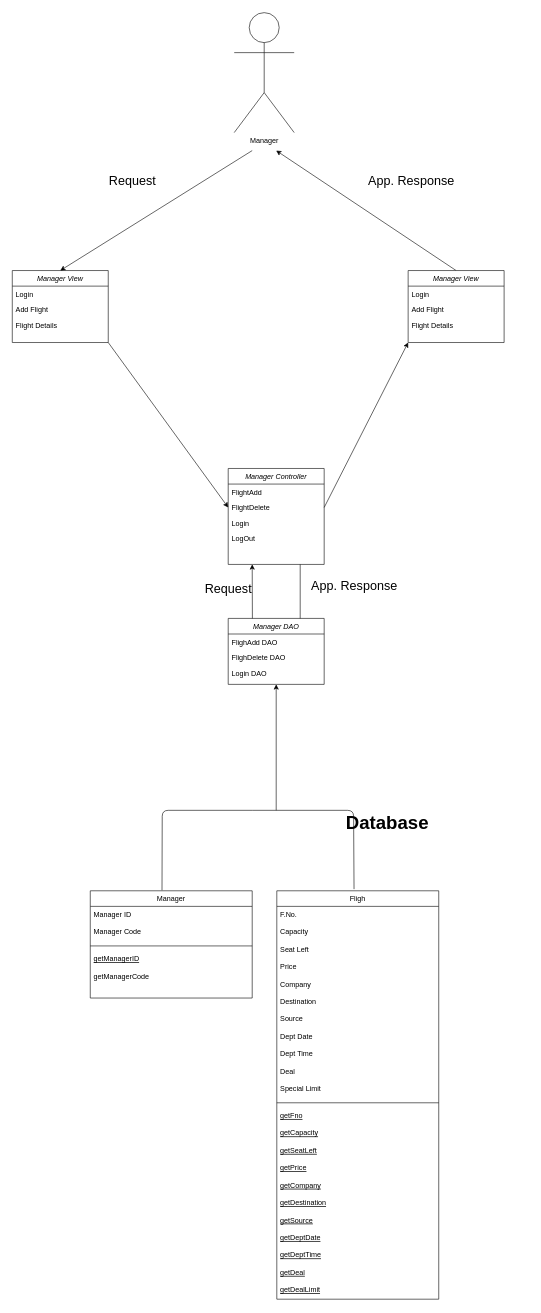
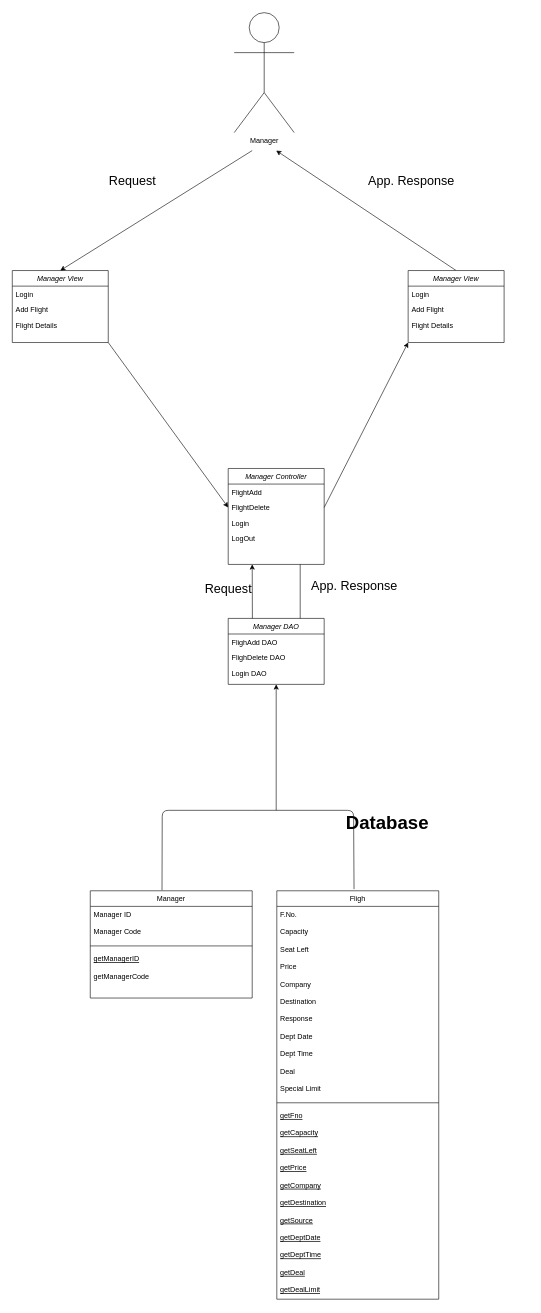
  <mxCell id="0" />
  <mxCell id="1" parent="0" />
  <mxCell id="2" value="Manager DAO" style="swimlane;fontStyle=2;align=center;verticalAlign=top;childLayout=stackLayout;horizontal=1;startSize=26;horizontalStack=0;resizeParent=1;resizeLast=0;collapsible=1;marginBottom=0;rounded=0;shadow=0;strokeWidth=1;" parent="1" vertex="1"><mxGeometry x="380" y="1030" width="160" height="110" as="geometry"><mxRectangle x="230" y="140" width="160" height="26" as="alternateBounds" /></mxGeometry></mxCell>
  <mxCell id="3" value="FlighAdd DAO" style="text;align=left;verticalAlign=top;spacingLeft=4;spacingRight=4;overflow=hidden;rotatable=0;points=[[0,0.5],[1,0.5]];portConstraint=eastwest;" parent="2" vertex="1"><mxGeometry y="26" width="160" height="26" as="geometry" /></mxCell>
  <mxCell id="4" value="FlighDelete DAO" style="text;align=left;verticalAlign=top;spacingLeft=4;spacingRight=4;overflow=hidden;rotatable=0;points=[[0,0.5],[1,0.5]];portConstraint=eastwest;rounded=0;shadow=0;html=0;" parent="2" vertex="1"><mxGeometry y="52" width="160" height="26" as="geometry" /></mxCell>
  <mxCell id="5" value="Login DAO" style="text;align=left;verticalAlign=top;spacingLeft=4;spacingRight=4;overflow=hidden;rotatable=0;points=[[0,0.5],[1,0.5]];portConstraint=eastwest;rounded=0;shadow=0;html=0;" parent="2" vertex="1"><mxGeometry y="78" width="160" height="26" as="geometry" /></mxCell>
  <mxCell id="6" value="Manager View" style="swimlane;fontStyle=2;align=center;verticalAlign=top;childLayout=stackLayout;horizontal=1;startSize=26;horizontalStack=0;resizeParent=1;resizeLast=0;collapsible=1;marginBottom=0;rounded=0;shadow=0;strokeWidth=1;" parent="1" vertex="1"><mxGeometry x="20" y="450" width="160" height="120" as="geometry"><mxRectangle x="230" y="140" width="160" height="26" as="alternateBounds" /></mxGeometry></mxCell>
  <mxCell id="7" value="Login" style="text;align=left;verticalAlign=top;spacingLeft=4;spacingRight=4;overflow=hidden;rotatable=0;points=[[0,0.5],[1,0.5]];portConstraint=eastwest;rounded=0;shadow=0;html=0;" parent="6" vertex="1"><mxGeometry y="26" width="160" height="26" as="geometry" /></mxCell>
  <mxCell id="8" value="Add Flight" style="text;align=left;verticalAlign=top;spacingLeft=4;spacingRight=4;overflow=hidden;rotatable=0;points=[[0,0.5],[1,0.5]];portConstraint=eastwest;" parent="6" vertex="1"><mxGeometry y="52" width="160" height="26" as="geometry" /></mxCell>
  <mxCell id="9" value="Flight Details" style="text;align=left;verticalAlign=top;spacingLeft=4;spacingRight=4;overflow=hidden;rotatable=0;points=[[0,0.5],[1,0.5]];portConstraint=eastwest;rounded=0;shadow=0;html=0;" parent="6" vertex="1"><mxGeometry y="78" width="160" height="26" as="geometry" /></mxCell>
  <mxCell id="10" value="Manager Controller" style="swimlane;fontStyle=2;align=center;verticalAlign=top;childLayout=stackLayout;horizontal=1;startSize=26;horizontalStack=0;resizeParent=1;resizeLast=0;collapsible=1;marginBottom=0;rounded=0;shadow=0;strokeWidth=1;" parent="1" vertex="1"><mxGeometry x="380" y="780" width="160" height="160" as="geometry"><mxRectangle x="230" y="140" width="160" height="26" as="alternateBounds" /></mxGeometry></mxCell>
  <mxCell id="11" value="FlightAdd" style="text;align=left;verticalAlign=top;spacingLeft=4;spacingRight=4;overflow=hidden;rotatable=0;points=[[0,0.5],[1,0.5]];portConstraint=eastwest;" parent="10" vertex="1"><mxGeometry y="26" width="160" height="26" as="geometry" /></mxCell>
  <mxCell id="12" value="FlightDelete" style="text;align=left;verticalAlign=top;spacingLeft=4;spacingRight=4;overflow=hidden;rotatable=0;points=[[0,0.5],[1,0.5]];portConstraint=eastwest;rounded=0;shadow=0;html=0;" parent="10" vertex="1"><mxGeometry y="52" width="160" height="26" as="geometry" /></mxCell>
  <mxCell id="13" value="Login" style="text;align=left;verticalAlign=top;spacingLeft=4;spacingRight=4;overflow=hidden;rotatable=0;points=[[0,0.5],[1,0.5]];portConstraint=eastwest;rounded=0;shadow=0;html=0;" parent="10" vertex="1"><mxGeometry y="78" width="160" height="26" as="geometry" /></mxCell>
  <mxCell id="14" value="LogOut" style="text;align=left;verticalAlign=top;spacingLeft=4;spacingRight=4;overflow=hidden;rotatable=0;points=[[0,0.5],[1,0.5]];portConstraint=eastwest;rounded=0;shadow=0;html=0;" parent="10" vertex="1"><mxGeometry y="104" width="160" height="26" as="geometry" /></mxCell>
  <mxCell id="15" value="" style="endArrow=classic;html=1;entryX=0.5;entryY=1;entryDx=0;entryDy=0;" parent="1" target="2" edge="1"><mxGeometry width="50" height="50" relative="1" as="geometry"><mxPoint x="460" y="1350" as="sourcePoint" /><mxPoint x="457.28" y="1171.068" as="targetPoint" /></mxGeometry></mxCell>
  <mxCell id="16" value="" style="group" parent="1" vertex="1" connectable="0"><mxGeometry x="40" y="1350" width="840" height="570" as="geometry" /></mxCell>
  <mxCell id="17" value="Manager" style="swimlane;fontStyle=0;align=center;verticalAlign=top;childLayout=stackLayout;horizontal=1;startSize=26;horizontalStack=0;resizeParent=1;resizeLast=0;collapsible=1;marginBottom=0;rounded=0;shadow=0;strokeWidth=1;" parent="16" vertex="1"><mxGeometry x="110" y="134.118" width="270" height="178.824" as="geometry"><mxRectangle x="40" y="360" width="160" height="26" as="alternateBounds" /></mxGeometry></mxCell>
  <mxCell id="18" value="Manager ID" style="text;align=left;verticalAlign=top;spacingLeft=4;spacingRight=4;overflow=hidden;rotatable=0;points=[[0,0.5],[1,0.5]];portConstraint=eastwest;" parent="17" vertex="1"><mxGeometry y="26" width="270" height="29.059" as="geometry" /></mxCell>
  <mxCell id="19" value="Manager Code" style="text;align=left;verticalAlign=top;spacingLeft=4;spacingRight=4;overflow=hidden;rotatable=0;points=[[0,0.5],[1,0.5]];portConstraint=eastwest;rounded=0;shadow=0;html=0;" parent="17" vertex="1"><mxGeometry y="55.059" width="270" height="29.059" as="geometry" /></mxCell>
  <mxCell id="20" value="" style="line;html=1;strokeWidth=1;align=left;verticalAlign=middle;spacingTop=-1;spacingLeft=3;spacingRight=3;rotatable=0;labelPosition=right;points=[];portConstraint=eastwest;" parent="17" vertex="1"><mxGeometry y="84.118" width="270" height="15.647" as="geometry" /></mxCell>
  <mxCell id="21" value="getManagerID" style="text;align=left;verticalAlign=top;spacingLeft=4;spacingRight=4;overflow=hidden;rotatable=0;points=[[0,0.5],[1,0.5]];portConstraint=eastwest;fontStyle=4" parent="17" vertex="1"><mxGeometry y="99.765" width="270" height="29.059" as="geometry" /></mxCell>
  <mxCell id="22" value="getManagerCode" style="text;align=left;verticalAlign=top;spacingLeft=4;spacingRight=4;overflow=hidden;rotatable=0;points=[[0,0.5],[1,0.5]];portConstraint=eastwest;" parent="17" vertex="1"><mxGeometry y="128.824" width="270" height="29.059" as="geometry" /></mxCell>
  <mxCell id="23" value="Fligh" style="swimlane;fontStyle=0;align=center;verticalAlign=top;childLayout=stackLayout;horizontal=1;startSize=26;horizontalStack=0;resizeParent=1;resizeLast=0;collapsible=1;marginBottom=0;rounded=0;shadow=0;strokeWidth=1;" parent="16" vertex="1"><mxGeometry x="421" y="134.118" width="270" height="680.941" as="geometry"><mxRectangle x="40" y="360" width="160" height="26" as="alternateBounds" /></mxGeometry></mxCell>
  <mxCell id="24" value="F.No." style="text;align=left;verticalAlign=top;spacingLeft=4;spacingRight=4;overflow=hidden;rotatable=0;points=[[0,0.5],[1,0.5]];portConstraint=eastwest;rounded=0;shadow=0;html=0;" parent="23" vertex="1"><mxGeometry y="26" width="270" height="29.059" as="geometry" /></mxCell>
  <mxCell id="25" value="Capacity" style="text;align=left;verticalAlign=top;spacingLeft=4;spacingRight=4;overflow=hidden;rotatable=0;points=[[0,0.5],[1,0.5]];portConstraint=eastwest;" parent="23" vertex="1"><mxGeometry y="55.059" width="270" height="29.059" as="geometry" /></mxCell>
  <mxCell id="26" value="Seat Left" style="text;align=left;verticalAlign=top;spacingLeft=4;spacingRight=4;overflow=hidden;rotatable=0;points=[[0,0.5],[1,0.5]];portConstraint=eastwest;rounded=0;shadow=0;html=0;" parent="23" vertex="1"><mxGeometry y="84.118" width="270" height="29.059" as="geometry" /></mxCell>
  <mxCell id="27" value="Price" style="text;align=left;verticalAlign=top;spacingLeft=4;spacingRight=4;overflow=hidden;rotatable=0;points=[[0,0.5],[1,0.5]];portConstraint=eastwest;rounded=0;shadow=0;html=0;" parent="23" vertex="1"><mxGeometry y="113.176" width="270" height="29.059" as="geometry" /></mxCell>
  <mxCell id="28" value="Company" style="text;align=left;verticalAlign=top;spacingLeft=4;spacingRight=4;overflow=hidden;rotatable=0;points=[[0,0.5],[1,0.5]];portConstraint=eastwest;rounded=0;shadow=0;html=0;" parent="23" vertex="1"><mxGeometry y="142.235" width="270" height="29.059" as="geometry" /></mxCell>
  <mxCell id="29" value="Destination" style="text;align=left;verticalAlign=top;spacingLeft=4;spacingRight=4;overflow=hidden;rotatable=0;points=[[0,0.5],[1,0.5]];portConstraint=eastwest;rounded=0;shadow=0;html=0;" parent="23" vertex="1"><mxGeometry y="171.294" width="270" height="29.059" as="geometry" /></mxCell>
- <mxCell id="30" value="Source" style="text;align=left;verticalAlign=top;spacingLeft=4;spacingRight=4;overflow=hidden;rotatable=0;points=[[0,0.5],[1,0.5]];portConstraint=eastwest;rounded=0;shadow=0;html=0;" parent="23" vertex="1"><mxGeometry y="200.353" width="270" height="29.059" as="geometry" /></mxCell>
+ <mxCell id="30" value="Response" style="text;align=left;verticalAlign=top;spacingLeft=4;spacingRight=4;overflow=hidden;rotatable=0;points=[[0,0.5],[1,0.5]];portConstraint=eastwest;rounded=0;shadow=0;html=0;" parent="23" vertex="1"><mxGeometry y="200.353" width="270" height="29.059" as="geometry" /></mxCell>
  <mxCell id="31" value="Dept Date" style="text;align=left;verticalAlign=top;spacingLeft=4;spacingRight=4;overflow=hidden;rotatable=0;points=[[0,0.5],[1,0.5]];portConstraint=eastwest;rounded=0;shadow=0;html=0;" parent="23" vertex="1"><mxGeometry y="229.412" width="270" height="29.059" as="geometry" /></mxCell>
  <mxCell id="32" value="Dept Time" style="text;align=left;verticalAlign=top;spacingLeft=4;spacingRight=4;overflow=hidden;rotatable=0;points=[[0,0.5],[1,0.5]];portConstraint=eastwest;rounded=0;shadow=0;html=0;" parent="23" vertex="1"><mxGeometry y="258.471" width="270" height="29.059" as="geometry" /></mxCell>
  <mxCell id="33" value="Deal" style="text;align=left;verticalAlign=top;spacingLeft=4;spacingRight=4;overflow=hidden;rotatable=0;points=[[0,0.5],[1,0.5]];portConstraint=eastwest;rounded=0;shadow=0;html=0;" parent="23" vertex="1"><mxGeometry y="287.529" width="270" height="29.059" as="geometry" /></mxCell>
  <mxCell id="34" value="Special Limit" style="text;align=left;verticalAlign=top;spacingLeft=4;spacingRight=4;overflow=hidden;rotatable=0;points=[[0,0.5],[1,0.5]];portConstraint=eastwest;rounded=0;shadow=0;html=0;" parent="23" vertex="1"><mxGeometry y="316.588" width="270" height="29.059" as="geometry" /></mxCell>
  <mxCell id="35" value="" style="line;html=1;strokeWidth=1;align=left;verticalAlign=middle;spacingTop=-1;spacingLeft=3;spacingRight=3;rotatable=0;labelPosition=right;points=[];portConstraint=eastwest;" parent="23" vertex="1"><mxGeometry y="345.647" width="270" height="15.647" as="geometry" /></mxCell>
  <mxCell id="36" value="getFno" style="text;align=left;verticalAlign=top;spacingLeft=4;spacingRight=4;overflow=hidden;rotatable=0;points=[[0,0.5],[1,0.5]];portConstraint=eastwest;fontStyle=4" parent="23" vertex="1"><mxGeometry y="361.294" width="270" height="29.059" as="geometry" /></mxCell>
  <mxCell id="37" value="getCapacity" style="text;align=left;verticalAlign=top;spacingLeft=4;spacingRight=4;overflow=hidden;rotatable=0;points=[[0,0.5],[1,0.5]];portConstraint=eastwest;fontStyle=4" parent="23" vertex="1"><mxGeometry y="390.353" width="270" height="29.059" as="geometry" /></mxCell>
  <mxCell id="38" value="getSeatLeft" style="text;align=left;verticalAlign=top;spacingLeft=4;spacingRight=4;overflow=hidden;rotatable=0;points=[[0,0.5],[1,0.5]];portConstraint=eastwest;fontStyle=4" parent="23" vertex="1"><mxGeometry y="419.412" width="270" height="29.059" as="geometry" /></mxCell>
  <mxCell id="39" value="getPrice" style="text;align=left;verticalAlign=top;spacingLeft=4;spacingRight=4;overflow=hidden;rotatable=0;points=[[0,0.5],[1,0.5]];portConstraint=eastwest;fontStyle=4" parent="23" vertex="1"><mxGeometry y="448.471" width="270" height="29.059" as="geometry" /></mxCell>
  <mxCell id="40" value="getCompany" style="text;align=left;verticalAlign=top;spacingLeft=4;spacingRight=4;overflow=hidden;rotatable=0;points=[[0,0.5],[1,0.5]];portConstraint=eastwest;fontStyle=4" parent="23" vertex="1"><mxGeometry y="477.529" width="270" height="29.059" as="geometry" /></mxCell>
  <mxCell id="41" value="getDestination" style="text;align=left;verticalAlign=top;spacingLeft=4;spacingRight=4;overflow=hidden;rotatable=0;points=[[0,0.5],[1,0.5]];portConstraint=eastwest;fontStyle=4" parent="23" vertex="1"><mxGeometry y="506.588" width="270" height="29.059" as="geometry" /></mxCell>
  <mxCell id="42" value="getSource" style="text;align=left;verticalAlign=top;spacingLeft=4;spacingRight=4;overflow=hidden;rotatable=0;points=[[0,0.5],[1,0.5]];portConstraint=eastwest;fontStyle=4" parent="23" vertex="1"><mxGeometry y="535.647" width="270" height="29.059" as="geometry" /></mxCell>
  <mxCell id="43" value="getDeptDate" style="text;align=left;verticalAlign=top;spacingLeft=4;spacingRight=4;overflow=hidden;rotatable=0;points=[[0,0.5],[1,0.5]];portConstraint=eastwest;fontStyle=4" parent="23" vertex="1"><mxGeometry y="564.706" width="270" height="29.059" as="geometry" /></mxCell>
  <mxCell id="44" value="getDeptTime" style="text;align=left;verticalAlign=top;spacingLeft=4;spacingRight=4;overflow=hidden;rotatable=0;points=[[0,0.5],[1,0.5]];portConstraint=eastwest;fontStyle=4" parent="23" vertex="1"><mxGeometry y="593.765" width="270" height="29.059" as="geometry" /></mxCell>
  <mxCell id="45" value="getDeal" style="text;align=left;verticalAlign=top;spacingLeft=4;spacingRight=4;overflow=hidden;rotatable=0;points=[[0,0.5],[1,0.5]];portConstraint=eastwest;fontStyle=4" parent="23" vertex="1"><mxGeometry y="622.824" width="270" height="29.059" as="geometry" /></mxCell>
  <mxCell id="46" value="getDealLimit" style="text;align=left;verticalAlign=top;spacingLeft=4;spacingRight=4;overflow=hidden;rotatable=0;points=[[0,0.5],[1,0.5]];portConstraint=eastwest;fontStyle=4" parent="23" vertex="1"><mxGeometry y="651.882" width="270" height="29.059" as="geometry" /></mxCell>
  <mxCell id="47" value="" style="endArrow=none;html=1;entryX=0.477;entryY=-0.004;entryDx=0;entryDy=0;entryPerimeter=0;" parent="16" target="23" edge="1"><mxGeometry width="50" height="50" relative="1" as="geometry"><mxPoint x="380" as="sourcePoint" /><mxPoint x="380" y="44.706" as="targetPoint" /><Array as="points"><mxPoint x="549" /></Array></mxGeometry></mxCell>
  <mxCell id="48" value="" style="endArrow=none;html=1;entryX=0.443;entryY=-0.005;entryDx=0;entryDy=0;entryPerimeter=0;" parent="16" target="17" edge="1"><mxGeometry width="50" height="50" relative="1" as="geometry"><mxPoint x="380" as="sourcePoint" /><mxPoint x="238.79" y="144.624" as="targetPoint" /><Array as="points"><mxPoint x="230" /></Array></mxGeometry></mxCell>
  <mxCell id="49" value="&lt;b&gt;&lt;font style=&quot;font-size: 31px&quot;&gt;Database&lt;/font&gt;&lt;/b&gt;" style="text;html=1;align=center;verticalAlign=middle;resizable=0;points=[];autosize=1;fontSize=21;" parent="16" vertex="1"><mxGeometry x="530" y="5" width="150" height="30" as="geometry" /></mxCell>
  <mxCell id="50" value="" style="endArrow=classic;html=1;entryX=0.5;entryY=0;entryDx=0;entryDy=0;" parent="1" target="6" edge="1"><mxGeometry width="50" height="50" relative="1" as="geometry"><mxPoint x="420" y="250" as="sourcePoint" /><mxPoint x="290" y="230" as="targetPoint" /></mxGeometry></mxCell>
  <mxCell id="51" value="Manager" style="shape=umlActor;verticalLabelPosition=bottom;verticalAlign=top;html=1;outlineConnect=0;fillColor=none;" parent="1" vertex="1"><mxGeometry x="390" y="20" width="100" height="200" as="geometry" /></mxCell>
  <mxCell id="52" value="" style="endArrow=classic;html=1;entryX=0;entryY=0.5;entryDx=0;entryDy=0;exitX=1;exitY=1;exitDx=0;exitDy=0;" parent="1" source="6" target="12" edge="1"><mxGeometry width="50" height="50" relative="1" as="geometry"><mxPoint x="181.6" y="605.3" as="sourcePoint" /><mxPoint x="-20" y="820" as="targetPoint" /></mxGeometry></mxCell>
  <mxCell id="53" value="" style="endArrow=classic;html=1;exitX=0.5;exitY=0;exitDx=0;exitDy=0;" parent="1" edge="1"><mxGeometry width="50" height="50" relative="1" as="geometry"><mxPoint x="760" y="450" as="sourcePoint" /><mxPoint x="460" y="250" as="targetPoint" /></mxGeometry></mxCell>
  <mxCell id="54" value="" style="endArrow=classic;html=1;entryX=0.483;entryY=1.118;entryDx=0;entryDy=0;entryPerimeter=0;" parent="1" edge="1"><mxGeometry width="50" height="50" relative="1" as="geometry"><mxPoint x="420.31" y="1030" as="sourcePoint" /><mxPoint x="420" y="939.998" as="targetPoint" /></mxGeometry></mxCell>
  <mxCell id="55" value="" style="endArrow=classic;html=1;exitX=1;exitY=0.5;exitDx=0;exitDy=0;entryX=0;entryY=1;entryDx=0;entryDy=0;" parent="1" source="12" target="61" edge="1"><mxGeometry width="50" height="50" relative="1" as="geometry"><mxPoint x="190" y="600" as="sourcePoint" /><mxPoint x="680" y="630" as="targetPoint" /></mxGeometry></mxCell>
  <mxCell id="56" value="Request" style="text;html=1;align=center;verticalAlign=middle;resizable=0;points=[];autosize=1;fontSize=21;" parent="1" vertex="1"><mxGeometry x="175" y="285" width="90" height="30" as="geometry" /></mxCell>
  <mxCell id="57" value="App. Response" style="text;html=1;align=center;verticalAlign=middle;resizable=0;points=[];autosize=1;fontSize=21;" parent="1" vertex="1"><mxGeometry x="605" y="285" width="160" height="30" as="geometry" /></mxCell>
  <mxCell id="58" value="" style="endArrow=none;html=1;entryX=0.75;entryY=0;entryDx=0;entryDy=0;exitX=0.75;exitY=1;exitDx=0;exitDy=0;" parent="1" source="10" target="2" edge="1"><mxGeometry width="50" height="50" relative="1" as="geometry"><mxPoint x="520" y="950" as="sourcePoint" /><mxPoint x="500" y="939.998" as="targetPoint" /></mxGeometry></mxCell>
  <mxCell id="59" value="Request" style="text;html=1;align=center;verticalAlign=middle;resizable=0;points=[];autosize=1;fontSize=21;" parent="1" vertex="1"><mxGeometry x="335" y="965" width="90" height="30" as="geometry" /></mxCell>
  <mxCell id="60" value="App. Response" style="text;html=1;align=center;verticalAlign=middle;resizable=0;points=[];autosize=1;fontSize=21;" parent="1" vertex="1"><mxGeometry x="510" y="960" width="160" height="30" as="geometry" /></mxCell>
  <mxCell id="61" value="Manager View" style="swimlane;fontStyle=2;align=center;verticalAlign=top;childLayout=stackLayout;horizontal=1;startSize=26;horizontalStack=0;resizeParent=1;resizeLast=0;collapsible=1;marginBottom=0;rounded=0;shadow=0;strokeWidth=1;" parent="1" vertex="1"><mxGeometry x="680" y="450" width="160" height="120" as="geometry"><mxRectangle x="230" y="140" width="160" height="26" as="alternateBounds" /></mxGeometry></mxCell>
  <mxCell id="62" value="Login" style="text;align=left;verticalAlign=top;spacingLeft=4;spacingRight=4;overflow=hidden;rotatable=0;points=[[0,0.5],[1,0.5]];portConstraint=eastwest;rounded=0;shadow=0;html=0;" parent="61" vertex="1"><mxGeometry y="26" width="160" height="26" as="geometry" /></mxCell>
  <mxCell id="63" value="Add Flight" style="text;align=left;verticalAlign=top;spacingLeft=4;spacingRight=4;overflow=hidden;rotatable=0;points=[[0,0.5],[1,0.5]];portConstraint=eastwest;" parent="61" vertex="1"><mxGeometry y="52" width="160" height="26" as="geometry" /></mxCell>
  <mxCell id="64" value="Flight Details" style="text;align=left;verticalAlign=top;spacingLeft=4;spacingRight=4;overflow=hidden;rotatable=0;points=[[0,0.5],[1,0.5]];portConstraint=eastwest;rounded=0;shadow=0;html=0;" parent="61" vertex="1"><mxGeometry y="78" width="160" height="26" as="geometry" /></mxCell>
